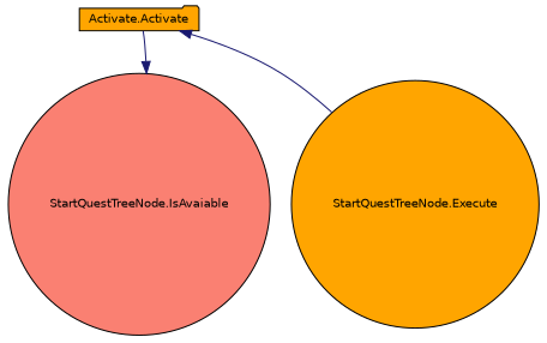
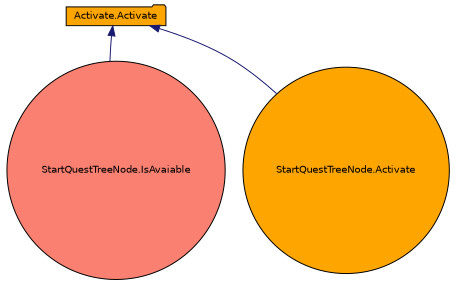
  digraph {
    rankdir=TB
    node [color=black fillcolor=orange fontname=Helvetica fontsize=10 shape=circle style=filled]
    edge [color=midnightblue dir=back fontname=Helvetica fontsize=10 labelfontname=Helvetica labelfontsize=10 style=solid]
    n1 [fontcolor=black height=0.2 label="Activate.Activate" shape=folder width=0.4]
    n2 [fillcolor=salmon height=0.2 label="StartQuestTreeNode.IsAvaiable" width=0.4]
-   n3 [height=0.2 label="StartQuestTreeNode.Execute" width=0.4]
-   n2 -> n1
+   n3 [height=0.2 label="StartQuestTreeNode.Activate" width=0.4]
+   n1 -> n2
    n1 -> n3
  }
